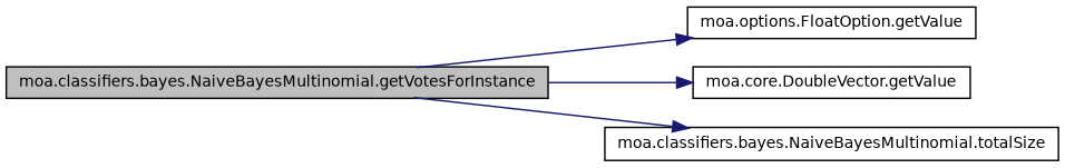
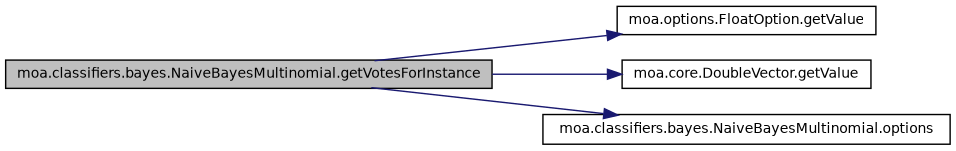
  digraph {
    rankdir=LR
    node [color=black fillcolor=white fontname=Helvetica fontsize=10 shape=record style=filled]
    edge [color=midnightblue fontname=Helvetica fontsize=10 labelfontname=Helvetica labelfontsize=10 style=solid]
    n1 [fillcolor=grey75 fontcolor=black height=0.2 label="moa.classifiers.bayes.NaiveBayesMultinomial.getVotesForInstance" width=0.4]
    n2 [height=0.2 label="moa.options.FloatOption.getValue" width=0.4]
    n3 [height=0.2 label="moa.core.DoubleVector.getValue" width=0.4]
-   n4 [height=0.2 label="moa.classifiers.bayes.NaiveBayesMultinomial.totalSize" width=0.4]
+   n4 [height=0.2 label="moa.classifiers.bayes.NaiveBayesMultinomial.options" width=0.4]
    n1 -> n2
    n1 -> n3
    n1 -> n4
  }
